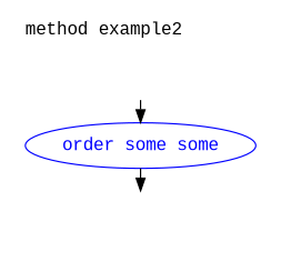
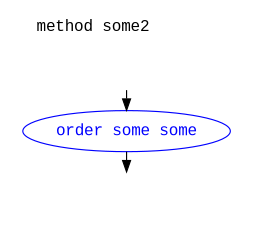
  digraph {
    compound=true
    fontname="Liberation Mono"
    node [color=transparent fillcolor=white fontcolor=transparent fontname="Liberation Mono" shape=rect style=unset]
    edge [fontname="Liberation Mono"]
    s_212
    n2 [color=blue fontcolor=blue label="order some some" shape=oval style=filled]
    s_214
    subgraph cluster_1 {
-     label="method example2"
+     label="method some2"
      labeljust=l
      pencolor=transparent
      ranksep=0.5
      s_212
      n2
      s_214
    }
    s_212 -> n2
    n2 -> s_214
  }
